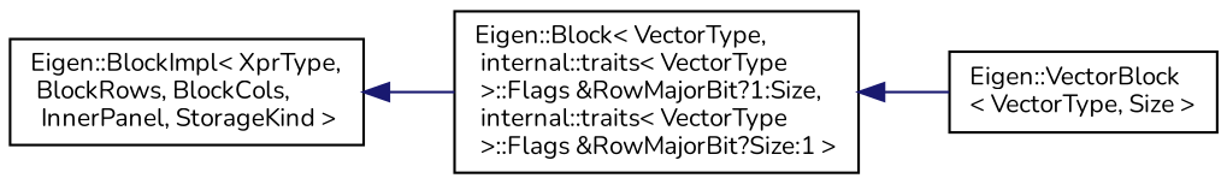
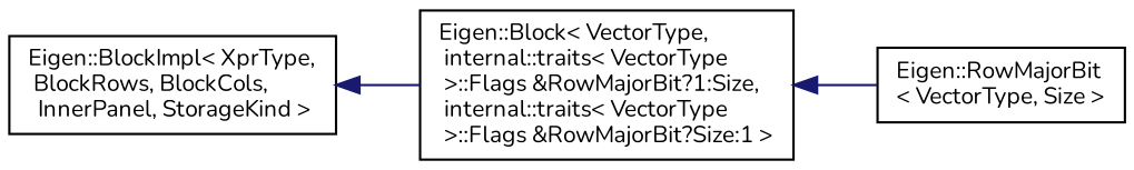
  digraph {
    rankdir=LR
    fontname=Nunito
    node [color=black fillcolor=white fontname=Nunito fontsize=10 shape=record style=filled]
    edge [color=midnightblue dir=back fontname=Nunito fontsize=10 labelfontname=Helvetica labelfontsize=10 style=solid]
    n1 [height=0.2 label="Eigen::BlockImpl\< XprType,\l BlockRows, BlockCols,\l InnerPanel, StorageKind \>" width=0.4]
    n2 [height=0.2 label="Eigen::Block\< VectorType,\l internal::traits\< VectorType\l \>::Flags &RowMajorBit?1:Size,\l internal::traits\< VectorType\l \>::Flags &RowMajorBit?Size:1 \>" width=0.4]
-   n3 [height=0.2 label="Eigen::VectorBlock\l\< VectorType, Size \>" width=0.4]
+   n3 [height=0.2 label="Eigen::RowMajorBit\l\< VectorType, Size \>" width=0.4]
    n1 -> n2
    n2 -> n3
  }
